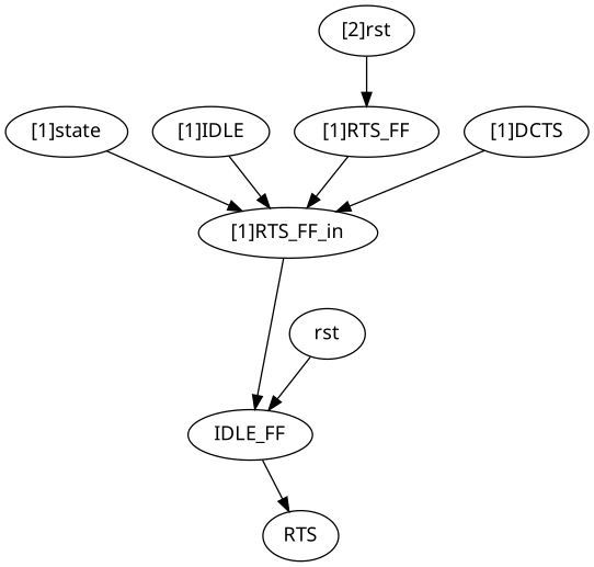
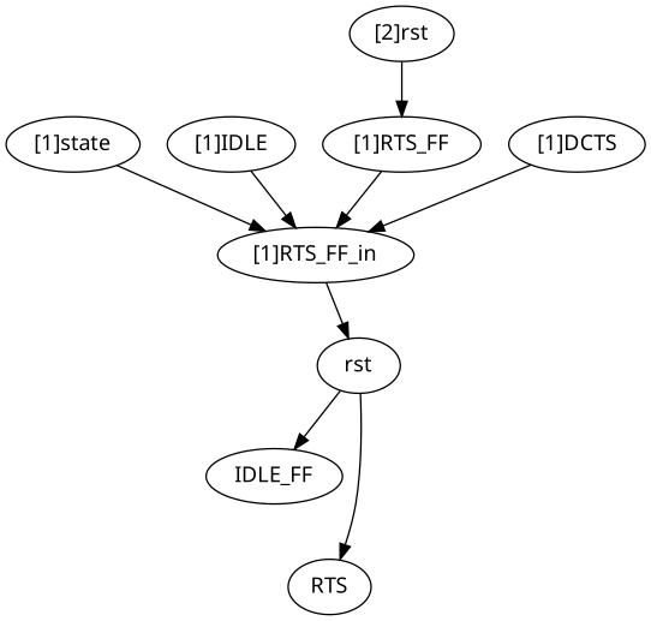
  strict digraph {
    fontname="Noto Sans"
    node [complexity=6 fontname="Noto Sans"]
    edge [fontname="Noto Sans"]
    "[1]state" [importance=0.591130371242 rank=0.0985217285403]
    "[1]RTS_FF_in" [complexity=4 importance=0.165796330861 rank=0.0414490827153]
    n3 [complexity=2 importance=0.105746483938 label=IDLE_FF rank=0.0528732419692]
    RTS [complexity=0 importance=0.0356025197786 rank=0.0]
    "[1]IDLE" [importance=0.529484307799 rank=0.0882473846331]
    "[1]RTS_FF" [importance=0.401736625882 rank=0.0669561043137]
    rst [complexity=3 importance=0.243588283092 rank=0.0811960943641]
    "[2]rst" [complexity=7 importance=0.83556856698 rank=0.11936693814]
    "[1]DCTS" [importance=0.363687976938 rank=0.0606146628229]
    "[1]state" -> "[1]RTS_FF_in"
-   "[1]RTS_FF_in" -> n3
-   n3 -> RTS
+   "[1]RTS_FF_in" -> rst
+   rst -> RTS
    "[1]IDLE" -> "[1]RTS_FF_in"
    "[1]RTS_FF" -> "[1]RTS_FF_in"
    rst -> n3
    "[2]rst" -> "[1]RTS_FF"
    "[1]DCTS" -> "[1]RTS_FF_in"
  }
